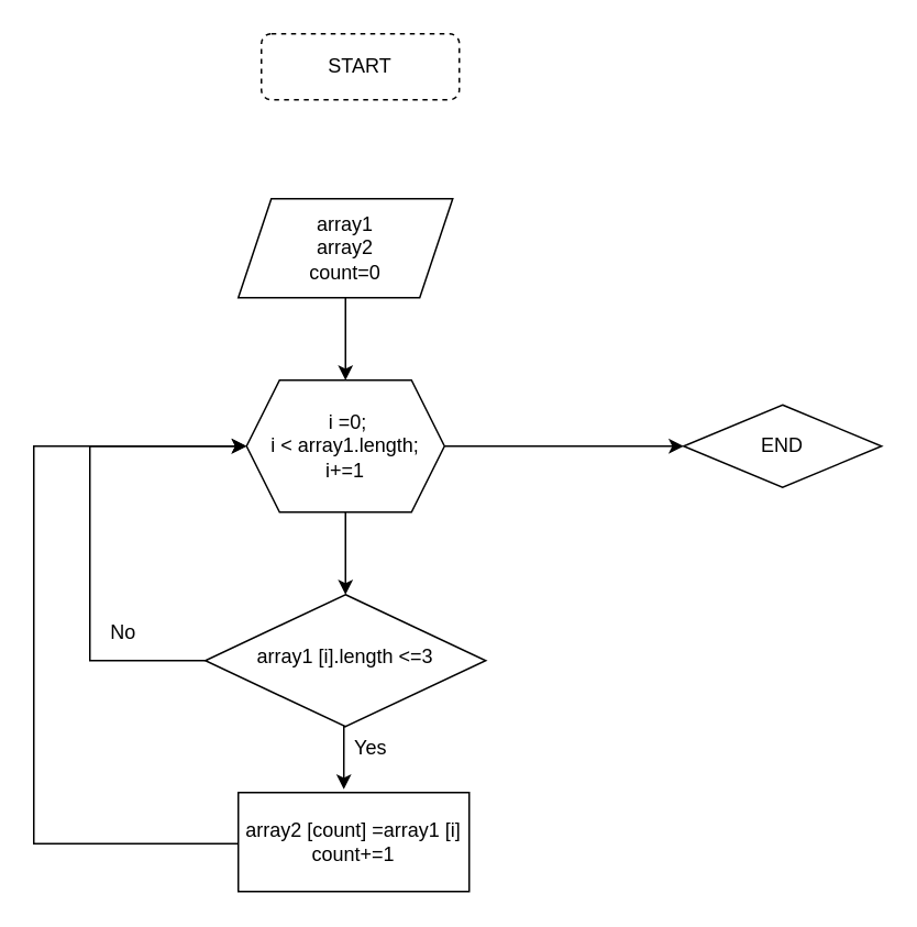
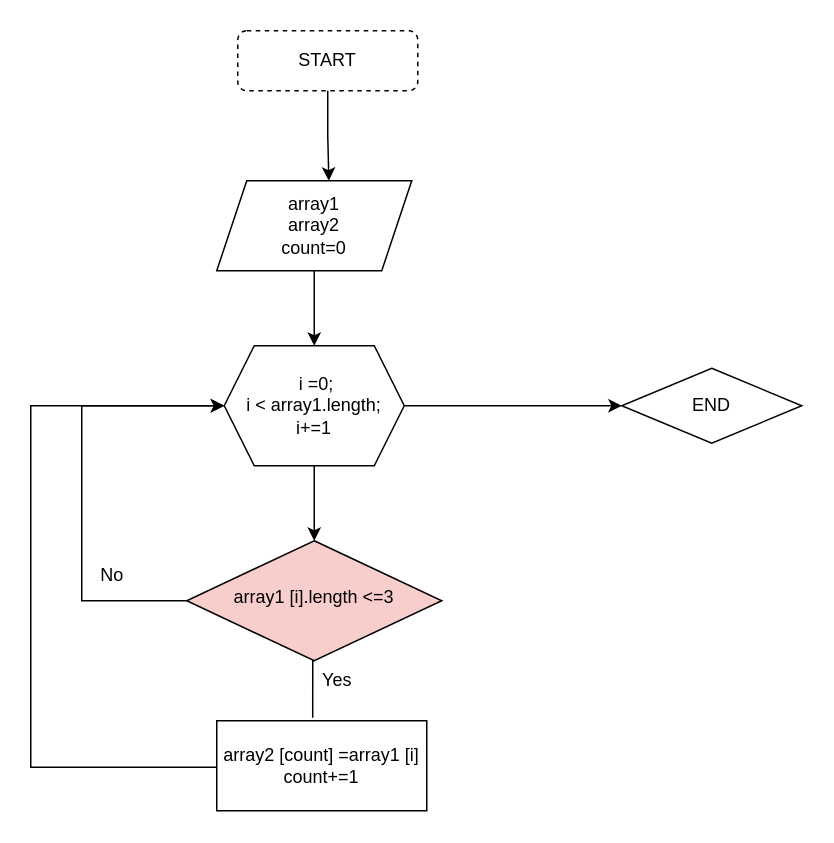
  <mxCell id="0" />
  <mxCell id="1" parent="0" />
  <mxCell id="2" value="START" style="rounded=1;whiteSpace=wrap;html=1;fontSize=12;glass=0;strokeWidth=1;shadow=0;dashed=1;" parent="1" vertex="1"><mxGeometry x="158" y="20" width="120" height="40" as="geometry" /></mxCell>
  <mxCell id="3" style="edgeStyle=orthogonalEdgeStyle;rounded=0;orthogonalLoop=1;jettySize=auto;html=1;exitX=0;exitY=0.5;exitDx=0;exitDy=0;entryX=0;entryY=0.5;entryDx=0;entryDy=0;" edge="1" parent="1" source="4" target="13"><mxGeometry relative="1" as="geometry"><Array as="points"><mxPoint x="54" y="400" /><mxPoint x="54" y="270" /></Array></mxGeometry></mxCell>
- <mxCell id="4" value="array1 [i].length &amp;lt;=3" style="rhombus;whiteSpace=wrap;html=1;shadow=0;fontFamily=Helvetica;fontSize=12;align=center;strokeWidth=1;spacing=6;spacingTop=-4;" parent="1" vertex="1"><mxGeometry x="124" y="360" width="170" height="80" as="geometry" /></mxCell>
+ <mxCell id="4" value="array1 [i].length &amp;lt;=3" style="rhombus;whiteSpace=wrap;html=1;shadow=0;fontFamily=Helvetica;fontSize=12;align=center;strokeWidth=1;spacing=6;spacingTop=-4;fillColor=#f8cecc;" parent="1" vertex="1"><mxGeometry x="124" y="360" width="170" height="80" as="geometry" /></mxCell>
  <mxCell id="5" value="END" style="rhombus;whiteSpace=wrap;html=1;fontSize=12;glass=0;strokeWidth=1;shadow=0;" parent="1" vertex="1"><mxGeometry x="414" y="245" width="120" height="50" as="geometry" /></mxCell>
  <mxCell id="6" style="edgeStyle=orthogonalEdgeStyle;rounded=0;orthogonalLoop=1;jettySize=auto;html=1;exitX=0;exitY=0.5;exitDx=0;exitDy=0;entryX=0;entryY=0.5;entryDx=0;entryDy=0;" edge="1" parent="1"><mxGeometry relative="1" as="geometry"><mxPoint x="144" y="510" as="sourcePoint" /><mxPoint x="149" y="270" as="targetPoint" /><Array as="points"><mxPoint x="144" y="511" /><mxPoint x="20" y="511" /><mxPoint x="20" y="270" /></Array></mxGeometry></mxCell>
  <mxCell id="7" value="array2 [count] =array1 [i]&lt;div&gt;count+=1&lt;/div&gt;" style="rounded=0;whiteSpace=wrap;html=1;" vertex="1" parent="1"><mxGeometry x="144" y="480" width="140" height="60" as="geometry" /></mxCell>
  <mxCell id="8" style="edgeStyle=orthogonalEdgeStyle;rounded=0;orthogonalLoop=1;jettySize=auto;html=1;exitX=0.5;exitY=1;exitDx=0;exitDy=0;" edge="1" parent="1" source="9" target="13"><mxGeometry relative="1" as="geometry" /></mxCell>
  <mxCell id="9" value="array1&lt;div&gt;array2&lt;/div&gt;&lt;div&gt;count=0&lt;/div&gt;" style="shape=parallelogram;perimeter=parallelogramPerimeter;whiteSpace=wrap;html=1;fixedSize=1;" vertex="1" parent="1"><mxGeometry x="144" y="120" width="130" height="60" as="geometry" /></mxCell>
+ <mxCell id="10" style="edgeStyle=orthogonalEdgeStyle;rounded=0;orthogonalLoop=1;jettySize=auto;html=1;exitX=0.5;exitY=1;exitDx=0;exitDy=0;entryX=0.575;entryY=0;entryDx=0;entryDy=0;entryPerimeter=0;" edge="1" parent="1" source="2" target="9"><mxGeometry relative="1" as="geometry"><mxPoint x="24" y="102" as="targetPoint" /></mxGeometry></mxCell>
  <mxCell id="11" style="edgeStyle=orthogonalEdgeStyle;rounded=0;orthogonalLoop=1;jettySize=auto;html=1;exitX=0.5;exitY=1;exitDx=0;exitDy=0;" edge="1" parent="1" source="13" target="4"><mxGeometry relative="1" as="geometry" /></mxCell>
  <mxCell id="12" style="edgeStyle=orthogonalEdgeStyle;rounded=0;orthogonalLoop=1;jettySize=auto;html=1;exitX=1;exitY=0.5;exitDx=0;exitDy=0;entryX=0;entryY=0.5;entryDx=0;entryDy=0;" edge="1" parent="1" source="13" target="5"><mxGeometry relative="1" as="geometry" /></mxCell>
  <mxCell id="13" value="&amp;nbsp;i =0;&lt;div&gt;i &amp;lt; array1.length;&lt;/div&gt;&lt;div&gt;i+=1&lt;/div&gt;" style="shape=hexagon;perimeter=hexagonPerimeter2;whiteSpace=wrap;html=1;fixedSize=1;" vertex="1" parent="1"><mxGeometry x="149" y="230" width="120" height="80" as="geometry" /></mxCell>
- <mxCell id="14" style="edgeStyle=orthogonalEdgeStyle;rounded=0;orthogonalLoop=1;jettySize=auto;html=1;exitX=0.5;exitY=1;exitDx=0;exitDy=0;entryX=0.457;entryY=-0.033;entryDx=0;entryDy=0;entryPerimeter=0;" edge="1" parent="1" source="4" target="7"><mxGeometry relative="1" as="geometry" /></mxCell>
+ <mxCell id="14" style="edgeStyle=orthogonalEdgeStyle;rounded=0;orthogonalLoop=1;jettySize=auto;html=1;exitX=0.5;exitY=1;exitDx=0;exitDy=0;entryX=0.457;entryY=-0.033;entryDx=0;entryDy=0;entryPerimeter=0;endArrow=none;" edge="1" parent="1" source="4" target="7"><mxGeometry relative="1" as="geometry" /></mxCell>
  <mxCell id="15" value="Yes" style="text;html=1;align=center;verticalAlign=middle;resizable=0;points=[];autosize=1;strokeColor=none;fillColor=none;" vertex="1" parent="1"><mxGeometry x="204" y="438" width="40" height="30" as="geometry" /></mxCell>
  <mxCell id="16" value="No" style="text;html=1;align=center;verticalAlign=middle;resizable=0;points=[];autosize=1;strokeColor=none;fillColor=none;" vertex="1" parent="1"><mxGeometry x="54" y="368" width="40" height="30" as="geometry" /></mxCell>
